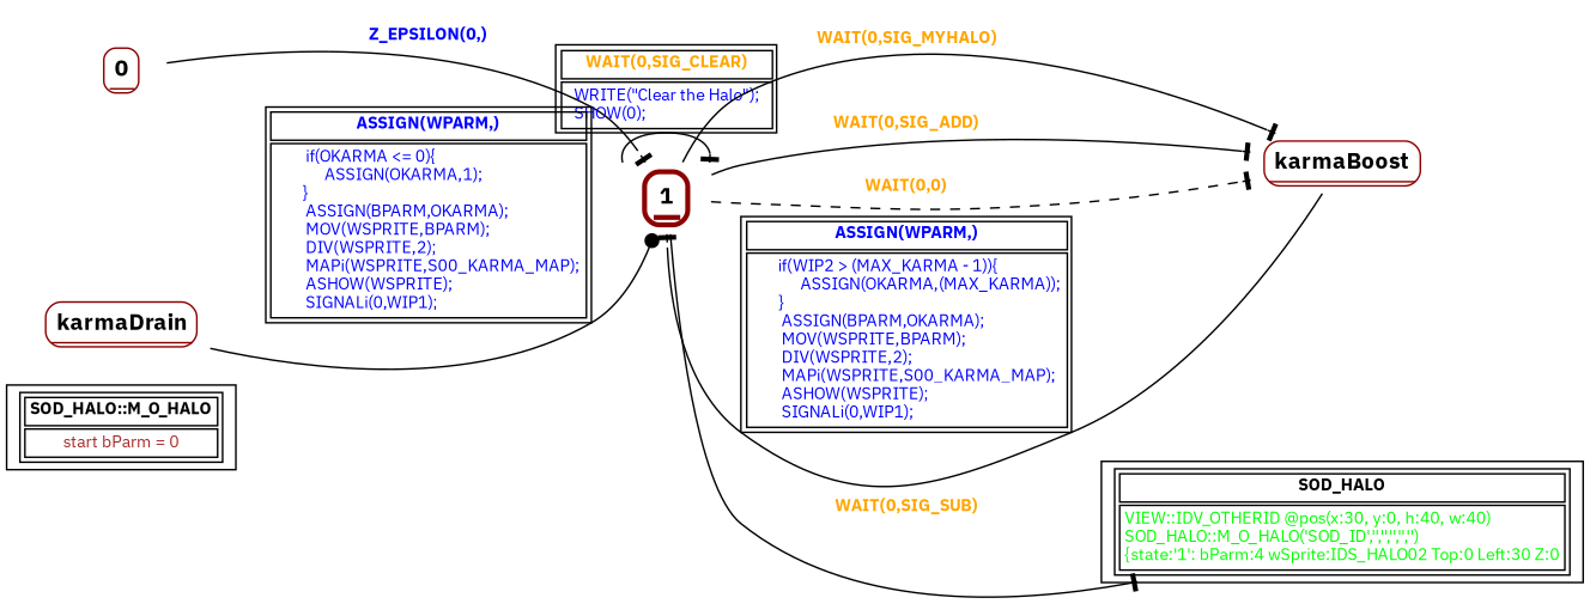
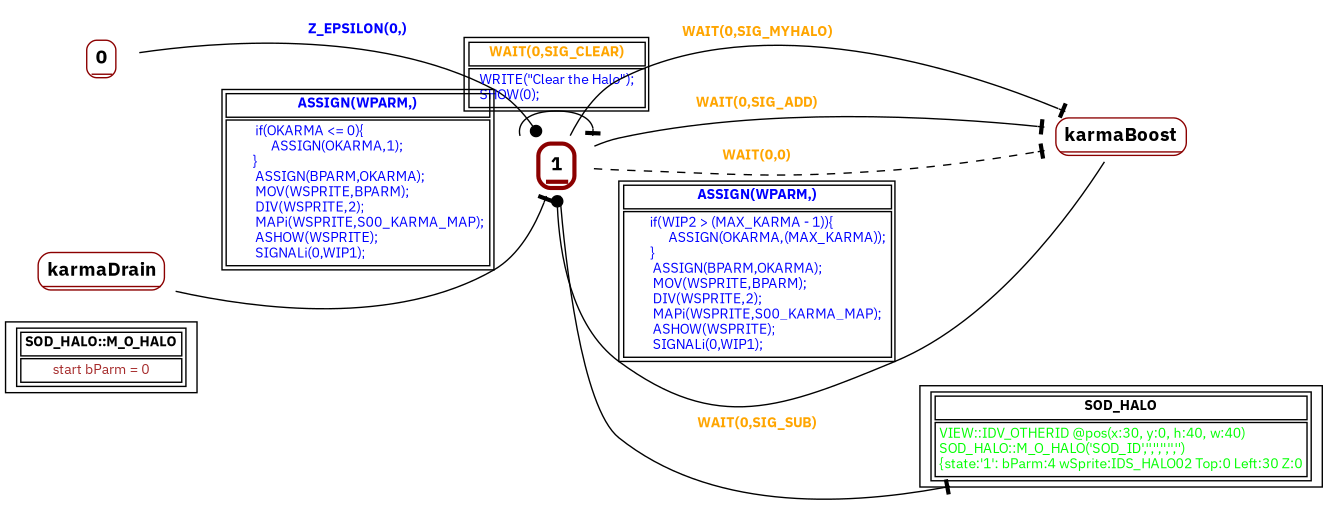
  digraph {
    fontname="IBM Plex Sans"
    rankdir=LR
    node [fontname="IBM Plex Sans" fontsize=14 shape=none]
    edge [arrowhead=tee fontcolor=orange fontname="IBM Plex Sans" fontsize=10 style=solid]
    n1 [fontsize=10 label=< <table border="1"><tr><td><b>SOD_HALO::M_O_HALO<br align="left"/></b></td></tr> <tr><td><font point-size="10" color ="brown">start bParm = 0<br align="left"/></font></td></tr></table>> shape=record]
    n2 [label=< <table border="1" color="darkred" style="rounded"><tr><td sides="b"><b>0<br align="left"/></b></td></tr> </table>>]
    n3 [label=< <table border="3" color="darkred" style="rounded"><tr><td sides="b"><b>1<br align="left"/></b></td></tr> </table>>]
    n4 [label=< <table border="1" color="darkred" style="rounded"><tr><td sides="b"><b>karmaBoost<br align="left"/></b></td></tr> </table>>]
    n5 [fontsize=10 label=< <table border="1"><tr><td><b>SOD_HALO<br align="left"/></b></td></tr> <tr><td><font point-size="10" color ="green">VIEW::IDV_OTHERID @pos(x:30, y:0, h:40, w:40)<br align="left"/>SOD_HALO::M_O_HALO(&apos;SOD_ID&apos;,&apos;&apos;,&apos;&apos;,&apos;&apos;,&apos;&apos;,&apos;&apos;)<br align="left"/>			&#123;state:&apos;1&apos;: bParm:4 wSprite:IDS_HALO02 Top:0 Left:30 Z:0<br align="left"/></font></td></tr></table>> shape=record]
    n6 [label=< <table border="1" color="darkred" style="rounded"><tr><td sides="b"><b>karmaDrain<br align="left"/></b></td></tr> </table>>]
-   n2 -> n3 [fontcolor=blue label=< <table border="0"><tr><td><b>Z_EPSILON(0,)<br align="left"/></b></td></tr> </table>>]
+   n2 -> n3 [arrowhead=dot fontcolor=blue label=< <table border="0"><tr><td><b>Z_EPSILON(0,)<br align="left"/></b></td></tr> </table>>]
    n3 -> n3 [label=< <table border="1"><tr><td><b>WAIT(0,SIG_CLEAR)<br align="left"/></b></td></tr> <tr><td><font point-size="10" color ="blue">  WRITE(&quot;Clear the Halo&quot;);  <br align="left"/>  SHOW(0);<br align="left"/></font></td></tr></table>>]
    n3 -> n4 [label=< <table border="0"><tr><td><b>WAIT(0,SIG_MYHALO)<br align="left"/></b></td></tr> </table>>]
    n3 -> n4 [label=< <table border="0"><tr><td><b>WAIT(0,SIG_ADD)<br align="left"/></b></td></tr> </table>>]
    n3 -> n4 [label=< <table border="0"><tr><td><b>WAIT(0,0)<br align="left"/></b></td></tr> </table>> style=dashed]
    n3 -> n5 [label=< <table border="0"><tr><td><b>WAIT(0,SIG_SUB)<br align="left"/></b></td></tr> </table>>]
-   n4 -> n3 [fontcolor=blue label=< <table border="1"><tr><td><b>ASSIGN(WPARM,)<br align="left"/></b></td></tr> <tr><td><font point-size="10" color ="blue">       if(WIP2 &gt; (MAX_KARMA - 1))&#123;<br align="left"/>             ASSIGN(OKARMA,(MAX_KARMA));<br align="left"/>       &#125;<br align="left"/>        ASSIGN(BPARM,OKARMA);<br align="left"/>        MOV(WSPRITE,BPARM);<br align="left"/>        DIV(WSPRITE,2);<br align="left"/>        MAPi(WSPRITE,S00_KARMA_MAP);<br align="left"/>        ASHOW(WSPRITE);<br align="left"/>        SIGNALi(0,WIP1);<br align="left"/></font></td></tr></table>>]
-   n6 -> n3 [arrowhead=dot fontcolor=blue label=< <table border="1"><tr><td><b>ASSIGN(WPARM,)<br align="left"/></b></td></tr> <tr><td><font point-size="10" color ="blue">        if(OKARMA &lt;= 0)&#123;<br align="left"/>             ASSIGN(OKARMA,1);<br align="left"/>       &#125;      <br align="left"/>        ASSIGN(BPARM,OKARMA);<br align="left"/>        MOV(WSPRITE,BPARM);<br align="left"/>        DIV(WSPRITE,2);<br align="left"/>        MAPi(WSPRITE,S00_KARMA_MAP);<br align="left"/>        ASHOW(WSPRITE);<br align="left"/>        SIGNALi(0,WIP1);<br align="left"/></font></td></tr></table>>]
+   n4 -> n3 [arrowhead=dot fontcolor=blue label=< <table border="1"><tr><td><b>ASSIGN(WPARM,)<br align="left"/></b></td></tr> <tr><td><font point-size="10" color ="blue">       if(WIP2 &gt; (MAX_KARMA - 1))&#123;<br align="left"/>             ASSIGN(OKARMA,(MAX_KARMA));<br align="left"/>       &#125;<br align="left"/>        ASSIGN(BPARM,OKARMA);<br align="left"/>        MOV(WSPRITE,BPARM);<br align="left"/>        DIV(WSPRITE,2);<br align="left"/>        MAPi(WSPRITE,S00_KARMA_MAP);<br align="left"/>        ASHOW(WSPRITE);<br align="left"/>        SIGNALi(0,WIP1);<br align="left"/></font></td></tr></table>>]
+   n6 -> n3 [fontcolor=blue label=< <table border="1"><tr><td><b>ASSIGN(WPARM,)<br align="left"/></b></td></tr> <tr><td><font point-size="10" color ="blue">        if(OKARMA &lt;= 0)&#123;<br align="left"/>             ASSIGN(OKARMA,1);<br align="left"/>       &#125;      <br align="left"/>        ASSIGN(BPARM,OKARMA);<br align="left"/>        MOV(WSPRITE,BPARM);<br align="left"/>        DIV(WSPRITE,2);<br align="left"/>        MAPi(WSPRITE,S00_KARMA_MAP);<br align="left"/>        ASHOW(WSPRITE);<br align="left"/>        SIGNALi(0,WIP1);<br align="left"/></font></td></tr></table>>]
  }
